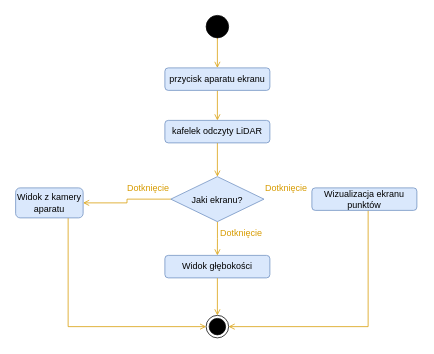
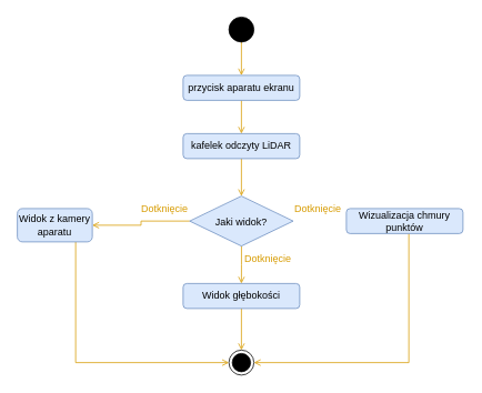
  <mxCell id="0" />
  <mxCell id="1" parent="0" />
  <mxCell id="2" style="edgeStyle=orthogonalEdgeStyle;rounded=0;orthogonalLoop=1;jettySize=auto;html=1;entryX=0.5;entryY=0;entryDx=0;entryDy=0;fillColor=#ffe6cc;strokeColor=#D79B00;endArrow=open;endFill=0;" parent="1" source="3" target="5" edge="1"><mxGeometry relative="1" as="geometry" /></mxCell>
  <mxCell id="3" value="" style="ellipse;fillColor=strokeColor;html=1;" parent="1" vertex="1"><mxGeometry x="274" y="20" width="30" height="30" as="geometry" /></mxCell>
  <mxCell id="4" style="edgeStyle=orthogonalEdgeStyle;rounded=0;orthogonalLoop=1;jettySize=auto;html=1;fillColor=#d5e8d4;strokeColor=#D79B00;endArrow=open;endFill=0;" parent="1" source="5" target="7" edge="1"><mxGeometry relative="1" as="geometry" /></mxCell>
  <mxCell id="5" value="przycisk aparatu ekranu" style="rounded=1;whiteSpace=wrap;html=1;fillColor=#dae8fc;strokeColor=#6c8ebf;" parent="1" vertex="1"><mxGeometry x="219" y="90" width="140" height="30" as="geometry" /></mxCell>
  <mxCell id="6" style="edgeStyle=orthogonalEdgeStyle;rounded=0;orthogonalLoop=1;jettySize=auto;html=1;entryX=0.5;entryY=0;entryDx=0;entryDy=0;fillColor=#d5e8d4;strokeColor=#D79B00;endArrow=open;endFill=0;" parent="1" source="7" target="10" edge="1"><mxGeometry relative="1" as="geometry" /></mxCell>
  <mxCell id="7" value="kafelek odczyty LiDAR" style="rounded=1;whiteSpace=wrap;html=1;fillColor=#dae8fc;strokeColor=#6c8ebf;" parent="1" vertex="1"><mxGeometry x="219" y="160" width="140" height="30" as="geometry" /></mxCell>
  <mxCell id="8" style="edgeStyle=orthogonalEdgeStyle;rounded=0;orthogonalLoop=1;jettySize=auto;html=1;entryX=0.5;entryY=0;entryDx=0;entryDy=0;endArrow=open;endFill=0;strokeColor=#D79B00;" edge="1" parent="1" source="10" target="18"><mxGeometry relative="1" as="geometry" /></mxCell>
  <mxCell id="9" style="edgeStyle=orthogonalEdgeStyle;rounded=0;orthogonalLoop=1;jettySize=auto;html=1;entryX=1;entryY=0.5;entryDx=0;entryDy=0;strokeColor=#D79B00;endArrow=open;endFill=0;" edge="1" parent="1" source="10" target="16"><mxGeometry relative="1" as="geometry" /></mxCell>
- <mxCell id="10" value="Jaki ekranu?" style="rhombus;fillColor=#dae8fc;strokeColor=#6c8ebf;" parent="1" vertex="1"><mxGeometry x="226.88" y="235" width="124.25" height="60" as="geometry" /></mxCell>
+ <mxCell id="10" value="Jaki widok?" style="rhombus;fillColor=#dae8fc;strokeColor=#6c8ebf;" parent="1" vertex="1"><mxGeometry x="226.88" y="235" width="124.25" height="60" as="geometry" /></mxCell>
  <mxCell id="11" style="edgeStyle=orthogonalEdgeStyle;rounded=0;orthogonalLoop=1;jettySize=auto;html=1;entryX=1;entryY=0.5;entryDx=0;entryDy=0;strokeColor=#D79B00;endArrow=open;endFill=0;" edge="1" parent="1" source="12" target="14"><mxGeometry relative="1" as="geometry"><Array as="points"><mxPoint x="490" y="435" /></Array></mxGeometry></mxCell>
- <mxCell id="12" value="Wizualizacja ekranu punktów" style="rounded=1;whiteSpace=wrap;html=1;fillColor=#dae8fc;strokeColor=#6c8ebf;" parent="1" vertex="1"><mxGeometry x="415.01" y="250" width="140" height="30" as="geometry" /></mxCell>
+ <mxCell id="12" value="Wizualizacja chmury punktów" style="rounded=1;whiteSpace=wrap;html=1;fillColor=#dae8fc;strokeColor=#6c8ebf;" parent="1" vertex="1"><mxGeometry x="415.01" y="250" width="140" height="30" as="geometry" /></mxCell>
  <mxCell id="13" value="&lt;font color=&quot;#d79b00&quot;&gt;Dotknięcie&lt;/font&gt;" style="text;html=1;strokeColor=none;fillColor=none;align=center;verticalAlign=middle;whiteSpace=wrap;rounded=0;" parent="1" vertex="1"><mxGeometry x="166.88" y="235" width="60" height="30" as="geometry" /></mxCell>
  <mxCell id="14" value="" style="ellipse;html=1;shape=endState;fillColor=strokeColor;" parent="1" vertex="1"><mxGeometry x="274.01" y="420" width="30" height="30" as="geometry" /></mxCell>
  <mxCell id="15" style="edgeStyle=orthogonalEdgeStyle;rounded=0;orthogonalLoop=1;jettySize=auto;html=1;entryX=0;entryY=0.5;entryDx=0;entryDy=0;endArrow=open;endFill=0;strokeColor=#D79B00;" edge="1" parent="1" source="16" target="14"><mxGeometry relative="1" as="geometry"><Array as="points"><mxPoint x="90" y="435" /></Array></mxGeometry></mxCell>
  <mxCell id="16" value="Widok z kamery aparatu" style="rounded=1;whiteSpace=wrap;html=1;fillColor=#dae8fc;strokeColor=#6c8ebf;" parent="1" vertex="1"><mxGeometry x="20" y="250" width="90" height="40" as="geometry" /></mxCell>
  <mxCell id="17" style="edgeStyle=orthogonalEdgeStyle;rounded=0;orthogonalLoop=1;jettySize=auto;html=1;entryX=0.5;entryY=0;entryDx=0;entryDy=0;endArrow=open;endFill=0;strokeColor=#D79B00;" edge="1" parent="1" source="18" target="14"><mxGeometry relative="1" as="geometry" /></mxCell>
  <mxCell id="18" value="Widok głębokości" style="rounded=1;whiteSpace=wrap;html=1;fillColor=#dae8fc;strokeColor=#6c8ebf;" vertex="1" parent="1"><mxGeometry x="219" y="340" width="140" height="30" as="geometry" /></mxCell>
  <mxCell id="19" value="&lt;font color=&quot;#d79b00&quot;&gt;Dotknięcie&lt;/font&gt;" style="text;html=1;strokeColor=none;fillColor=none;align=center;verticalAlign=middle;whiteSpace=wrap;rounded=0;" vertex="1" parent="1"><mxGeometry x="351.13" y="235" width="60" height="30" as="geometry" /></mxCell>
  <mxCell id="20" value="&lt;font color=&quot;#d79b00&quot;&gt;Dotknięcie&lt;/font&gt;" style="text;html=1;strokeColor=none;fillColor=none;align=center;verticalAlign=middle;whiteSpace=wrap;rounded=0;" vertex="1" parent="1"><mxGeometry x="291.13" y="295" width="60" height="30" as="geometry" /></mxCell>
